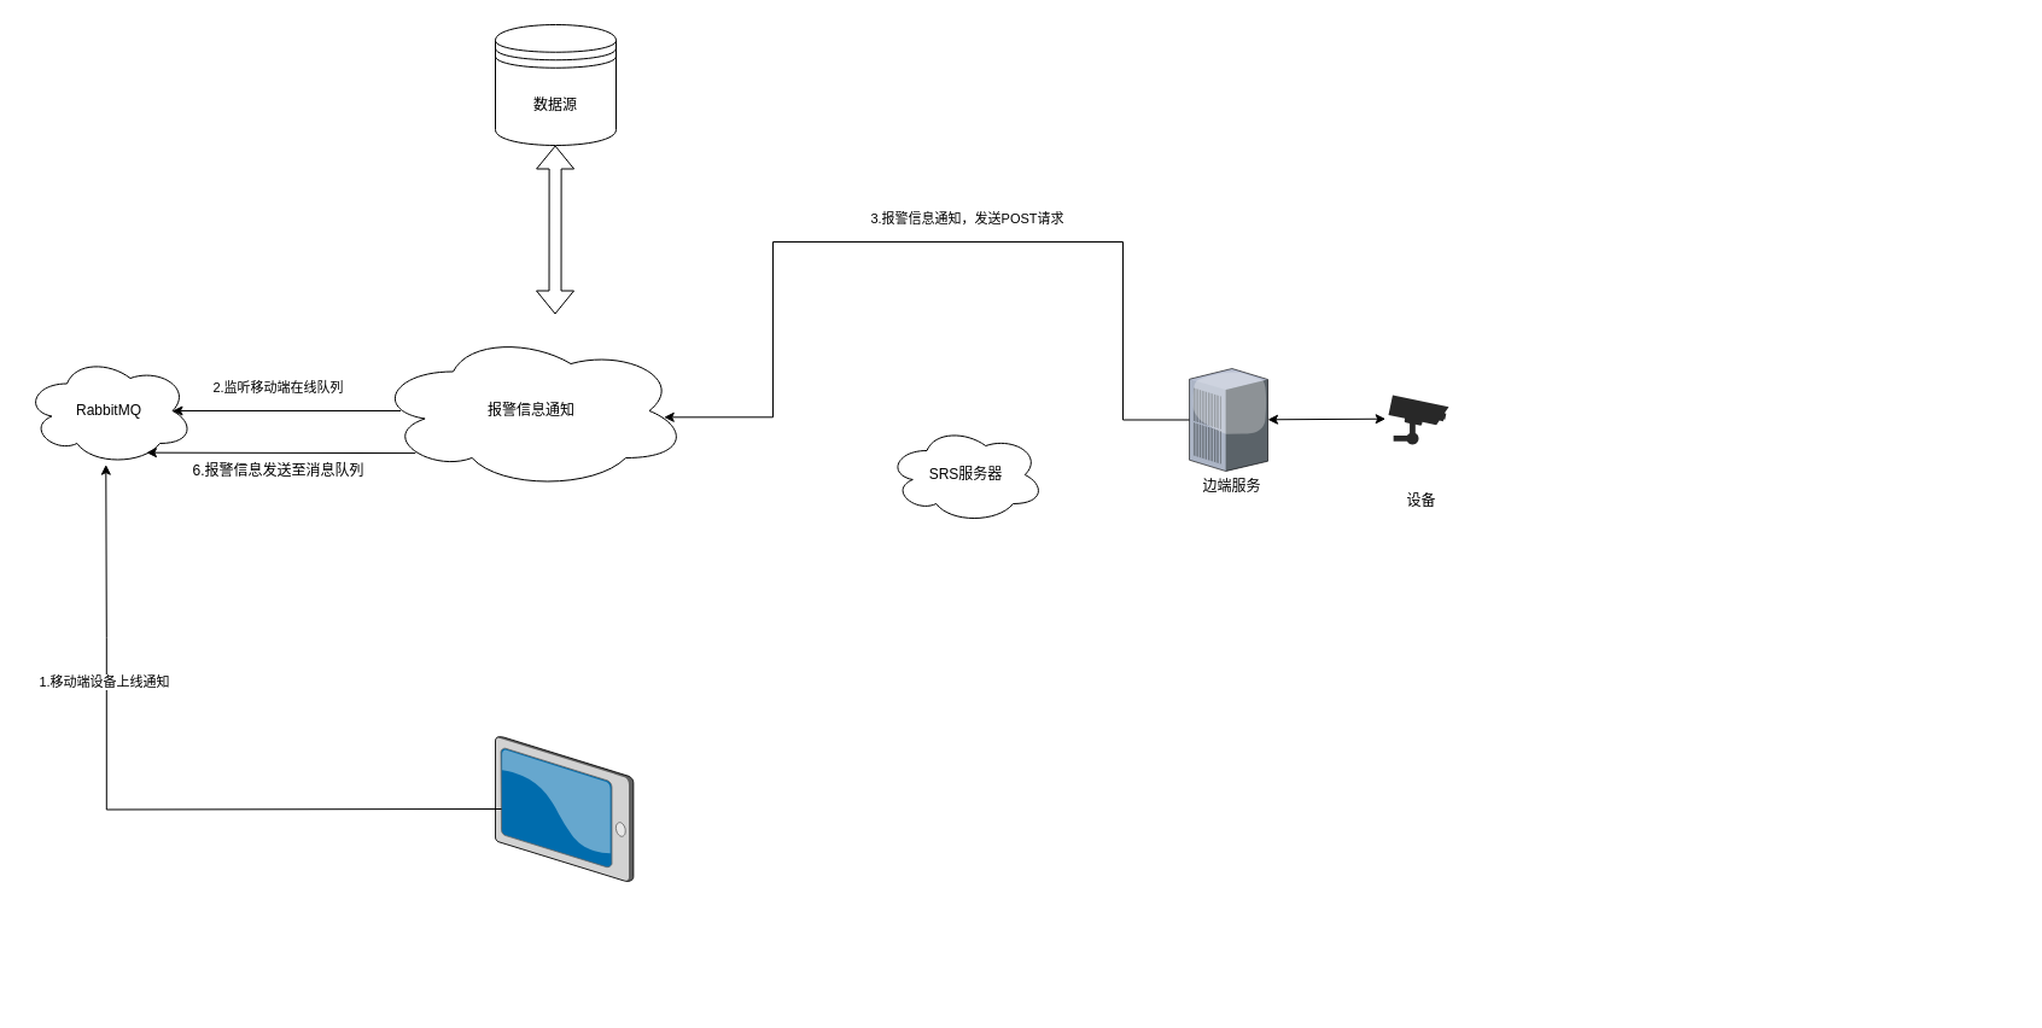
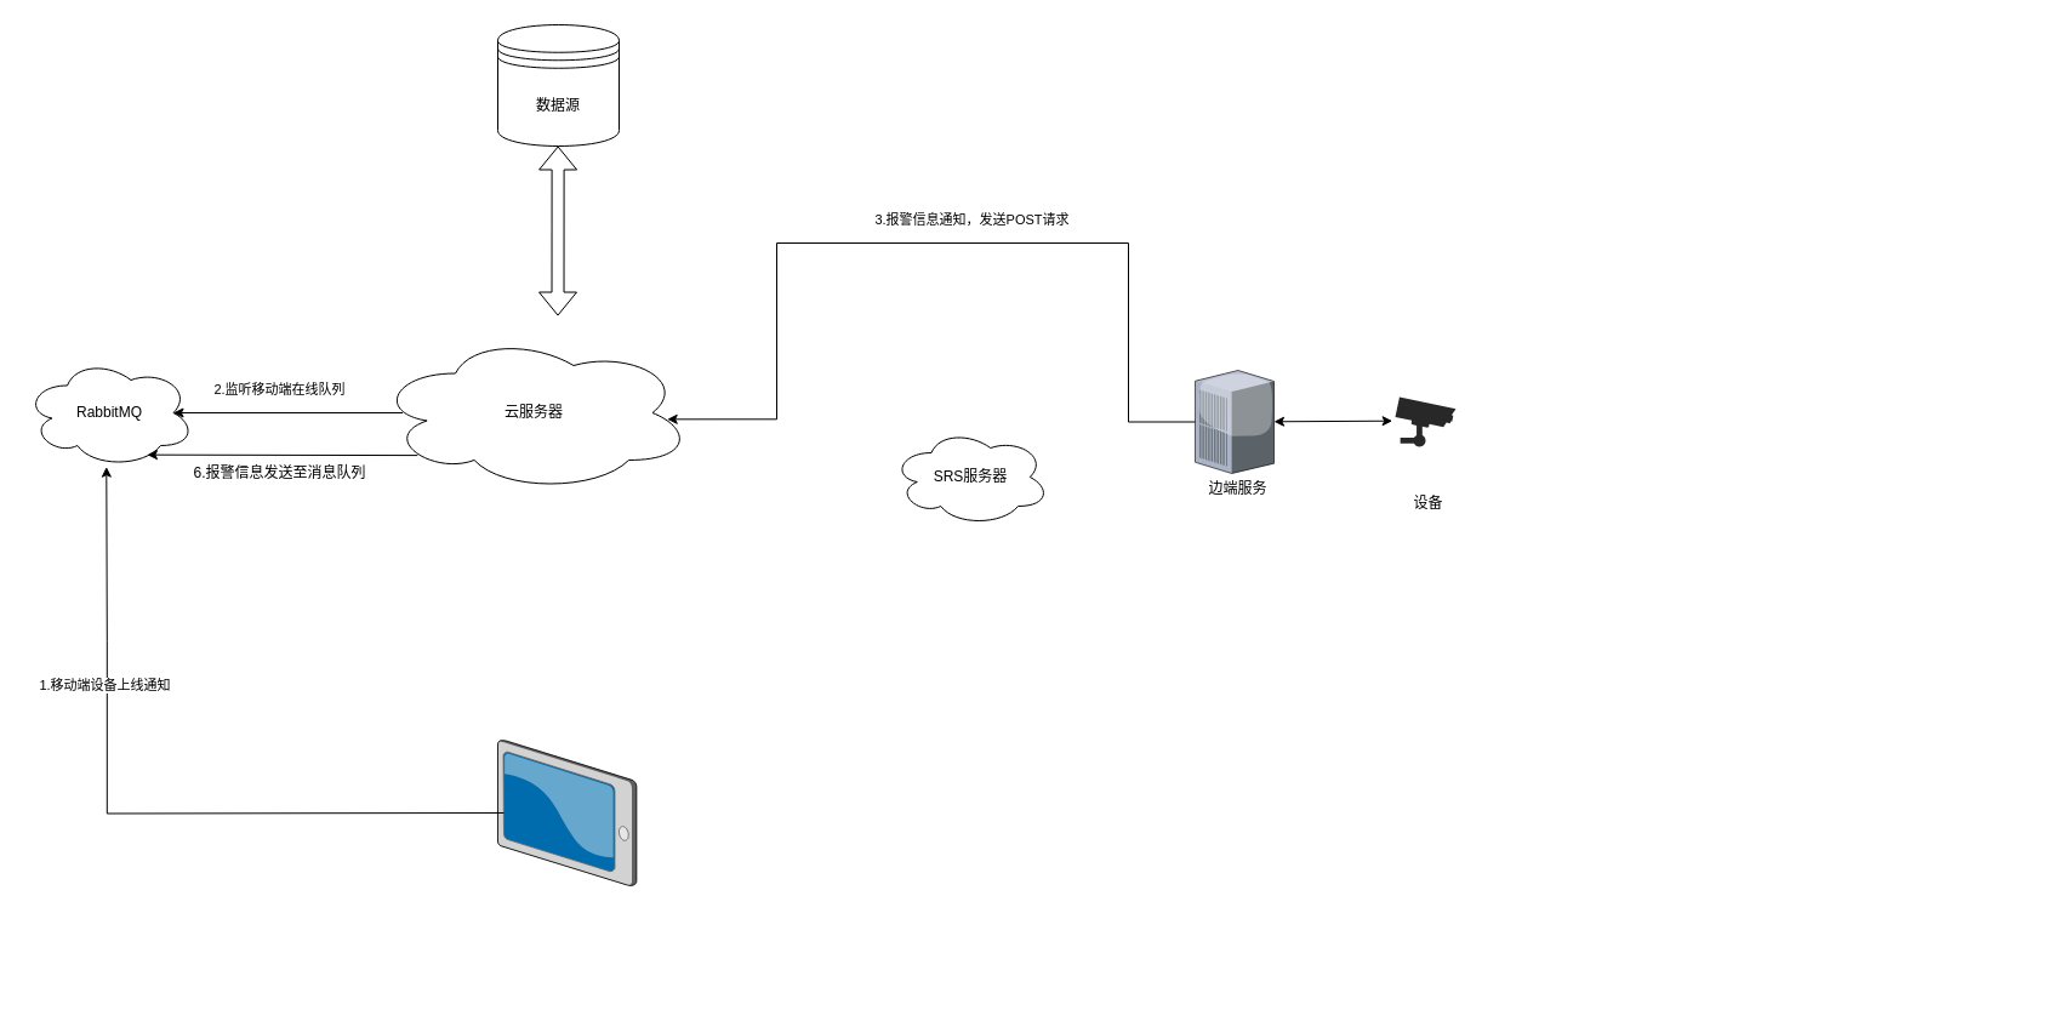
  <mxCell id="0" />
  <mxCell id="1" parent="0" />
- <mxCell id="2" value="报警信息通知" style="ellipse;shape=cloud;whiteSpace=wrap;html=1;" vertex="1" parent="1"><mxGeometry x="310" y="275" width="260" height="130" as="geometry" /></mxCell>
+ <mxCell id="2" value="云服务器" style="ellipse;shape=cloud;whiteSpace=wrap;html=1;" vertex="1" parent="1"><mxGeometry x="310" y="275" width="260" height="130" as="geometry" /></mxCell>
  <mxCell id="3" value="SRS服务器" style="ellipse;shape=cloud;whiteSpace=wrap;html=1;" vertex="1" parent="1"><mxGeometry x="735" y="353" width="130" height="80" as="geometry" /></mxCell>
  <mxCell id="4" value="RabbitMQ" style="ellipse;shape=cloud;whiteSpace=wrap;html=1;" vertex="1" parent="1"><mxGeometry x="20" y="295" width="140" height="90" as="geometry" /></mxCell>
  <mxCell id="5" value="" style="verticalLabelPosition=bottom;sketch=0;html=1;fillColor=#282828;strokeColor=none;verticalAlign=top;pointerEvents=1;align=center;shape=mxgraph.cisco_safe.technology_icons.icon10;" vertex="1" parent="1"><mxGeometry x="1150" y="327" width="50" height="41" as="geometry" /></mxCell>
  <mxCell id="6" value="" style="verticalLabelPosition=bottom;sketch=0;aspect=fixed;html=1;verticalAlign=top;strokeColor=none;align=center;outlineConnect=0;shape=mxgraph.citrix.tablet_2;" vertex="1" parent="1"><mxGeometry x="410" y="610" width="114.42" height="120" as="geometry" /></mxCell>
  <mxCell id="7" value="数据源&lt;br&gt;" style="shape=datastore;whiteSpace=wrap;html=1;" vertex="1" parent="1"><mxGeometry x="410" y="20" width="100" height="100" as="geometry" /></mxCell>
  <mxCell id="8" value="" style="shape=actor;whiteSpace=wrap;html=1;" vertex="1" parent="1"><mxGeometry x="1600" y="830" width="70" as="geometry" /></mxCell>
  <mxCell id="9" value="" style="shape=flexArrow;endArrow=classic;startArrow=classic;html=1;rounded=0;exitX=0.538;exitY=0.154;exitDx=0;exitDy=0;exitPerimeter=0;" edge="1" parent="1"><mxGeometry width="100" height="100" relative="1" as="geometry"><mxPoint x="459.5" y="260.02" as="sourcePoint" /><mxPoint x="459.62" y="120" as="targetPoint" /></mxGeometry></mxCell>
  <mxCell id="10" value="" style="verticalLabelPosition=bottom;sketch=0;aspect=fixed;html=1;verticalAlign=top;strokeColor=none;align=center;outlineConnect=0;shape=mxgraph.citrix.pbx_server;" vertex="1" parent="1"><mxGeometry x="985" y="305" width="65" height="85" as="geometry" /></mxCell>
  <mxCell id="11" value="边端服务" style="text;html=1;align=center;verticalAlign=middle;resizable=0;points=[];autosize=1;strokeColor=none;fillColor=none;" vertex="1" parent="1"><mxGeometry x="985" y="388" width="70" height="30" as="geometry" /></mxCell>
  <mxCell id="12" value="设备&lt;br&gt;" style="text;html=1;align=center;verticalAlign=middle;resizable=0;points=[];autosize=1;strokeColor=none;fillColor=none;" vertex="1" parent="1"><mxGeometry x="1152" y="400" width="50" height="30" as="geometry" /></mxCell>
  <mxCell id="13" value="" style="endArrow=classic;startArrow=classic;html=1;rounded=0;entryX=-0.047;entryY=0.48;entryDx=0;entryDy=0;entryPerimeter=0;" edge="1" parent="1" source="10" target="5"><mxGeometry width="50" height="50" relative="1" as="geometry"><mxPoint x="1080" y="390" as="sourcePoint" /><mxPoint x="1130" y="340" as="targetPoint" /></mxGeometry></mxCell>
  <mxCell id="14" style="edgeStyle=orthogonalEdgeStyle;rounded=0;orthogonalLoop=1;jettySize=auto;html=1;entryX=0.445;entryY=0.996;entryDx=0;entryDy=0;entryPerimeter=0;" edge="1" parent="1"><mxGeometry relative="1" as="geometry"><mxPoint x="415" y="670" as="sourcePoint" /><mxPoint x="87.3" y="384.64" as="targetPoint" /></mxGeometry></mxCell>
  <mxCell id="15" value="1.移动端设备上线通知" style="edgeLabel;html=1;align=center;verticalAlign=middle;resizable=0;points=[];" vertex="1" connectable="0" parent="14"><mxGeometry x="0.537" y="2" relative="1" as="geometry"><mxPoint y="38" as="offset" /></mxGeometry></mxCell>
  <mxCell id="16" style="edgeStyle=orthogonalEdgeStyle;rounded=0;orthogonalLoop=1;jettySize=auto;html=1;entryX=0.875;entryY=0.5;entryDx=0;entryDy=0;entryPerimeter=0;exitX=0.083;exitY=0.5;exitDx=0;exitDy=0;exitPerimeter=0;" edge="1" parent="1" source="2" target="4"><mxGeometry relative="1" as="geometry" /></mxCell>
  <mxCell id="17" value="2.监听移动端在线队列" style="edgeLabel;html=1;align=center;verticalAlign=middle;resizable=0;points=[];" vertex="1" connectable="0" parent="16"><mxGeometry x="0.131" y="-3" relative="1" as="geometry"><mxPoint x="5" y="-17" as="offset" /></mxGeometry></mxCell>
  <mxCell id="18" style="edgeStyle=orthogonalEdgeStyle;rounded=0;orthogonalLoop=1;jettySize=auto;html=1;entryX=0.922;entryY=0.541;entryDx=0;entryDy=0;entryPerimeter=0;" edge="1" parent="1" source="10" target="2"><mxGeometry relative="1" as="geometry"><Array as="points"><mxPoint x="930" y="348" /><mxPoint x="930" y="200" /><mxPoint x="640" y="200" /><mxPoint x="640" y="345" /></Array></mxGeometry></mxCell>
  <mxCell id="19" value="3.报警信息通知，发送POST请求" style="edgeLabel;html=1;align=center;verticalAlign=middle;resizable=0;points=[];" vertex="1" connectable="0" parent="18"><mxGeometry x="-0.088" y="-1" relative="1" as="geometry"><mxPoint y="-19" as="offset" /></mxGeometry></mxCell>
  <mxCell id="20" value="" style="endArrow=classic;html=1;rounded=0;entryX=0.721;entryY=0.885;entryDx=0;entryDy=0;entryPerimeter=0;exitX=0.13;exitY=0.77;exitDx=0;exitDy=0;exitPerimeter=0;" edge="1" parent="1" source="2" target="4"><mxGeometry width="50" height="50" relative="1" as="geometry"><mxPoint x="450" y="420" as="sourcePoint" /><mxPoint x="370" y="378" as="targetPoint" /></mxGeometry></mxCell>
  <mxCell id="21" value="6.报警信息发送至消息队列" style="text;html=1;align=center;verticalAlign=middle;resizable=0;points=[];autosize=1;strokeColor=none;fillColor=none;" vertex="1" parent="1"><mxGeometry x="145" y="375" width="170" height="30" as="geometry" /></mxCell>
